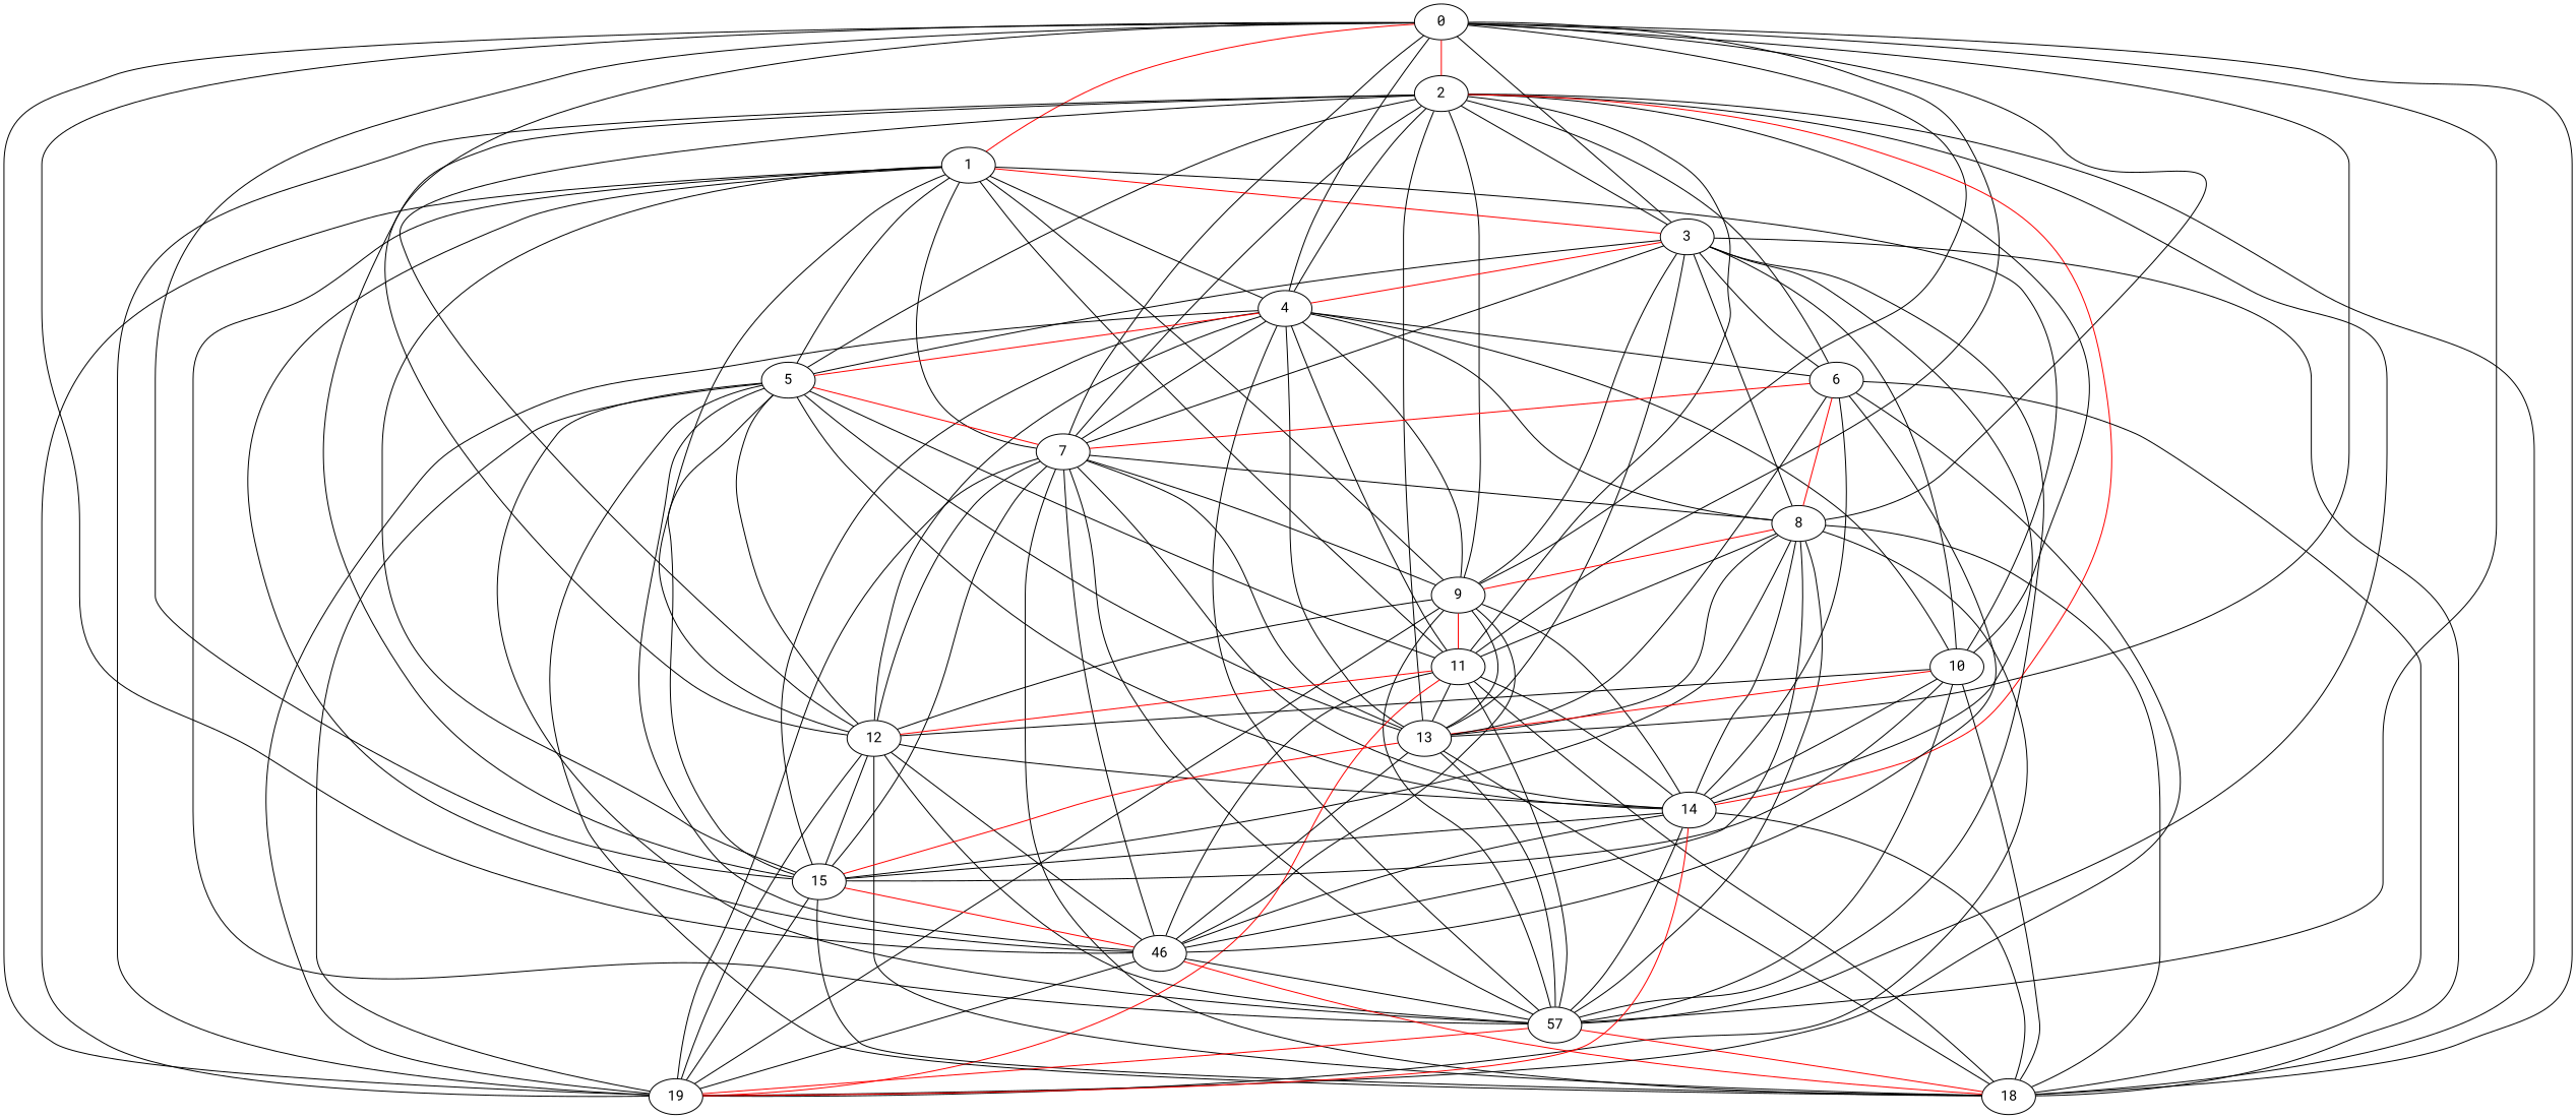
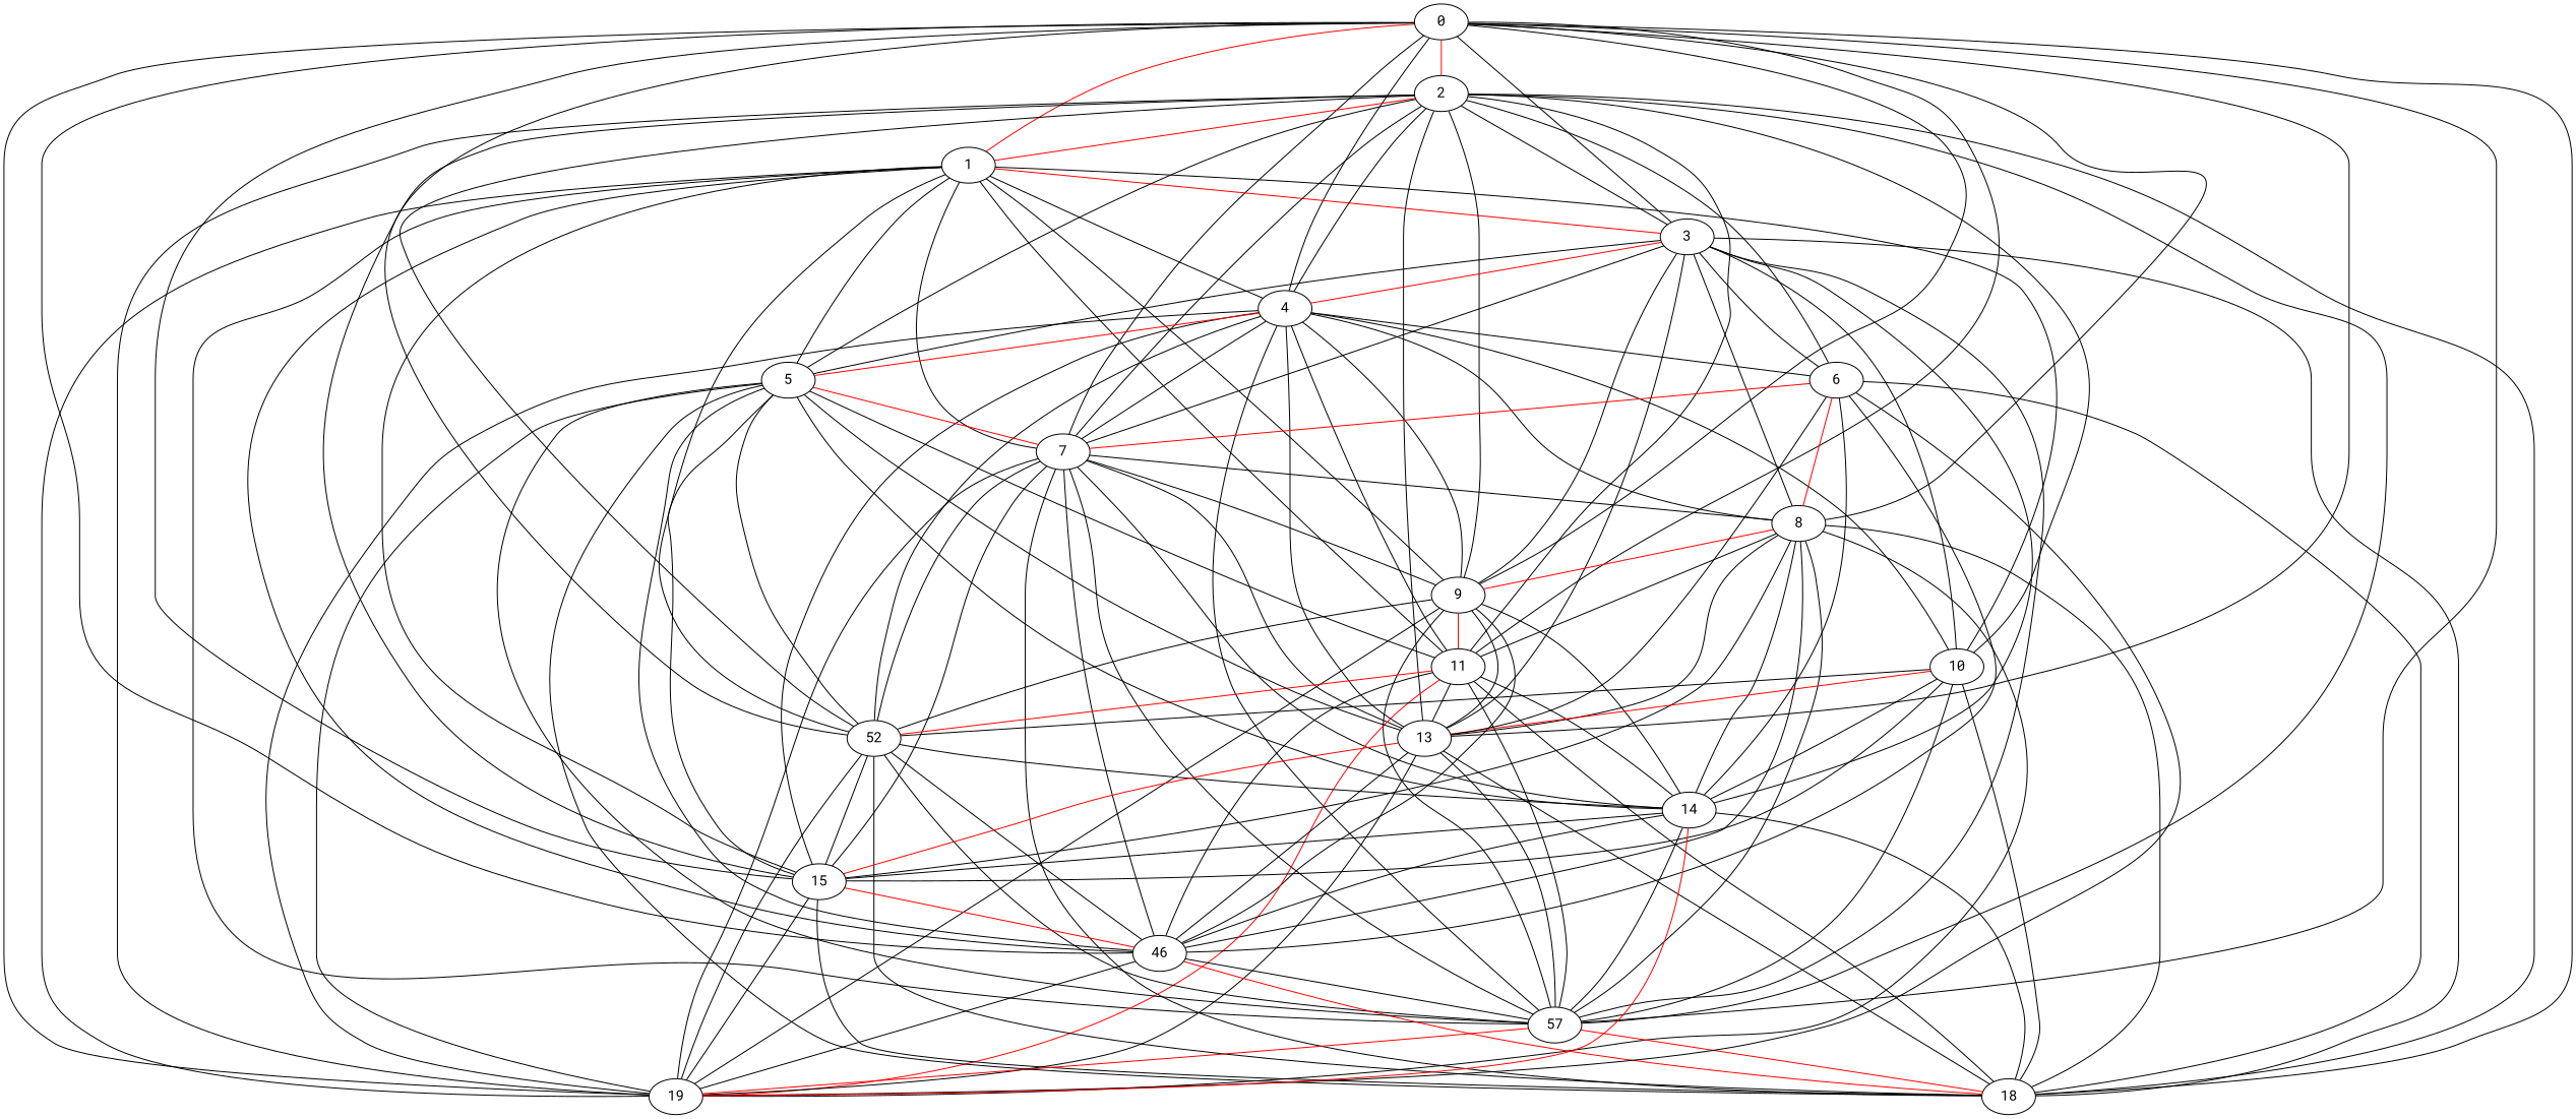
  graph {
    fontname="Roboto Mono"
    node [fontname="Roboto Mono"]
    edge [fontname="Roboto Mono"]
    0
    1
    2
    3
    4
    7
    8
    9
    11
-   12
+   12 [label=52]
    13
    15
    n13 [label=46]
    n14 [label=57]
    18
    19
    5
    10
    6
    14
    0 -- 1 [color=red]
    0 -- 2 [color=red]
    0 -- 3
    0 -- 4
    0 -- 7
    0 -- 8
    0 -- 9
    0 -- 11
    0 -- 12
    0 -- 13
    0 -- 15
    0 -- n13
    0 -- n14
    0 -- 18
    0 -- 19
    1 -- 3 [color=red]
    1 -- 4
    1 -- 7
    1 -- 9
    1 -- 11
    1 -- 12
    1 -- 15
    1 -- n13
    1 -- n14
    1 -- 19
    1 -- 5
    1 -- 10
    2 -- 3
    2 -- 4
    2 -- 7
    2 -- 9
    2 -- 11
    2 -- 12
    2 -- 13
    2 -- 15
    2 -- n14
    2 -- 18
    2 -- 19
    2 -- 5
    2 -- 10
    2 -- 6
-   2 -- 14 [color=red]
+   2 -- 1 [color=red]
    3 -- 4 [color=red]
    3 -- 7
    3 -- 8
    3 -- 9
    3 -- 13
    3 -- n14
    3 -- 18
    3 -- 5
    3 -- 10
    3 -- 6
    3 -- 14
    4 -- 7
    4 -- 9
    4 -- 11
    4 -- 12
    4 -- 13
    4 -- 15
    4 -- n14
    4 -- 19
    4 -- 5 [color=red]
    4 -- 10
    4 -- 6
    7 -- 8
    7 -- 9
    7 -- 12
    7 -- 13
    7 -- 15
    7 -- n13
    7 -- n14
    7 -- 18
    7 -- 19
    7 -- 14
    8 -- 4
    8 -- 9 [color=red]
    8 -- 11
    8 -- 13
    8 -- 15
    8 -- n13
    8 -- n14
    8 -- 18
    8 -- 19
    8 -- 14
    9 -- 11 [color=red]
    9 -- 12
    9 -- 13
    9 -- n13
    9 -- n14
    9 -- 19
    9 -- 14
    11 -- 12 [color=red]
    11 -- 13
    11 -- n13
    11 -- n14
    11 -- 18
    11 -- 19 [color=red]
    11 -- 14
    12 -- 15
    12 -- n13
    12 -- n14
    12 -- 18
    12 -- 19
    12 -- 14
    13 -- 15 [color=red]
    13 -- n13
    13 -- n14
    13 -- 18
+   13 -- 19
    15 -- n13 [color=red]
    15 -- 18
    15 -- 19
    n13 -- n14
    n13 -- 18 [color=red]
    n13 -- 19
    n14 -- 18 [color=red]
    n14 -- 19 [color=red]
    5 -- 7 [color=red]
    5 -- 11
    5 -- 12
    5 -- 13
    5 -- 15
    5 -- n13
    5 -- n14
    5 -- 18
    5 -- 19
    5 -- 14
    10 -- 12 [color=black]
    10 -- 13 [color=red]
    10 -- 15
    10 -- n14
    10 -- 18
    10 -- 14
    6 -- 7 [color=red]
    6 -- 8 [color=red]
    6 -- 13
    6 -- n13
    6 -- 18
    6 -- 19
    6 -- 14
    14 -- 15
    14 -- n13
    14 -- n14
    14 -- 18
    14 -- 19 [color=red]
  }
